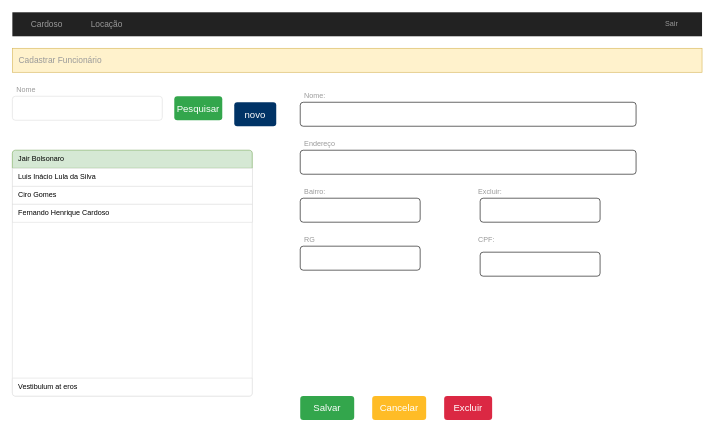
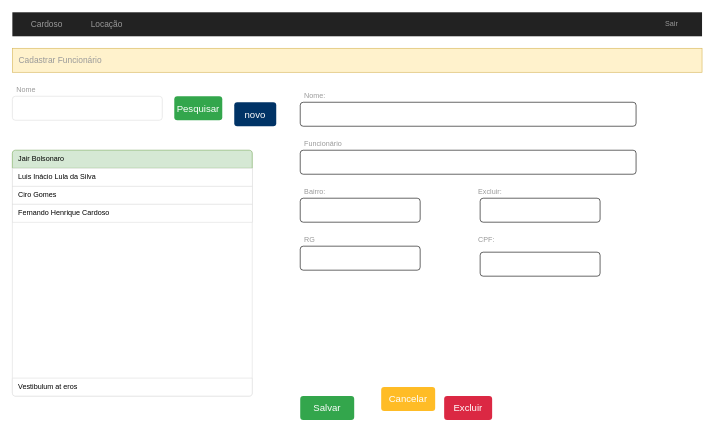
  <mxCell id="0" style=";html=1;" />
  <mxCell id="1" style=";html=1;" parent="0" />
  <mxCell id="2" value="" style="html=1;shadow=0;dashed=0;shape=mxgraph.bootstrap.rect;fillColor=#222222;strokeColor=none;whiteSpace=wrap;rounded=0;fontSize=12;fontColor=#000000;align=center;" parent="1" vertex="1"><mxGeometry x="20" y="20" width="1150" height="40" as="geometry" /></mxCell>
  <mxCell id="3" value="Cardoso" style="html=1;shadow=0;dashed=0;fillColor=none;strokeColor=none;shape=mxgraph.bootstrap.rect;fontColor=#999999;fontSize=14;whiteSpace=wrap;" parent="2" vertex="1"><mxGeometry width="115" height="40" as="geometry" /></mxCell>
  <mxCell id="4" value="Sair" style="html=1;shadow=0;dashed=0;fillColor=none;strokeColor=none;shape=mxgraph.bootstrap.rect;fontColor=#999999;whiteSpace=wrap;" parent="2" vertex="1"><mxGeometry x="1049.375" width="100.625" height="40" as="geometry" /></mxCell>
  <mxCell id="5" value="Locação" style="html=1;shadow=0;dashed=0;fillColor=none;strokeColor=none;shape=mxgraph.bootstrap.rect;fontColor=#999999;fontSize=14;whiteSpace=wrap;" parent="2" vertex="1"><mxGeometry x="100" width="115" height="40" as="geometry" /></mxCell>
  <mxCell id="6" value="Nome" style="html=1;shadow=0;dashed=0;shape=mxgraph.bootstrap.rect;strokeColor=none;fillColor=none;fontColor=#999999;align=left;spacingLeft=5;whiteSpace=wrap;rounded=0;" parent="1" vertex="1"><mxGeometry x="20" y="140" width="200" height="20" as="geometry" /></mxCell>
  <mxCell id="7" value="" style="html=1;shadow=0;dashed=0;shape=mxgraph.bootstrap.rrect;rSize=5;strokeColor=#dddddd;;align=left;spacingLeft=10;fontSize=16;whiteSpace=wrap;rounded=0;" parent="1" vertex="1"><mxGeometry x="20" y="160" width="250" height="40" as="geometry" /></mxCell>
  <mxCell id="8" value="Pesquisar" style="html=1;shadow=0;dashed=0;shape=mxgraph.bootstrap.rrect;rSize=5;strokeColor=none;strokeWidth=1;fillColor=#33A64C;fontColor=#FFFFFF;whiteSpace=wrap;align=center;verticalAlign=middle;spacingLeft=0;fontStyle=0;fontSize=16;spacing=5;" parent="1" vertex="1"><mxGeometry x="290" y="160" width="80" height="40" as="geometry" /></mxCell>
  <mxCell id="9" value="" style="html=1;shadow=0;dashed=0;shape=mxgraph.bootstrap.rrect;rSize=5;strokeColor=#DFDFDF;html=1;whiteSpace=wrap;fillColor=#FFFFFF;fontColor=#000000;" parent="1" vertex="1"><mxGeometry x="20" y="250" width="400" height="410" as="geometry" /></mxCell>
  <mxCell id="10" value="Jair Bolsonaro" style="strokeColor=#82b366;fillColor=#d5e8d4;html=1;shadow=0;dashed=0;shape=mxgraph.bootstrap.topButton;rSize=5;perimeter=none;whiteSpace=wrap;resizeWidth=1;align=left;spacing=10;" parent="9" vertex="1"><mxGeometry width="400" height="30" relative="1" as="geometry" /></mxCell>
  <mxCell id="11" value="Luis Inácio Lula da Silva" style="strokeColor=inherit;fillColor=inherit;gradientColor=inherit;fontColor=inherit;html=1;shadow=0;dashed=0;perimeter=none;whiteSpace=wrap;resizeWidth=1;align=left;spacing=10;" parent="9" vertex="1"><mxGeometry width="400" height="30" relative="1" as="geometry"><mxPoint y="30" as="offset" /></mxGeometry></mxCell>
  <mxCell id="12" value="Ciro Gomes" style="strokeColor=inherit;fillColor=inherit;gradientColor=inherit;fontColor=inherit;html=1;shadow=0;dashed=0;perimeter=none;whiteSpace=wrap;resizeWidth=1;align=left;spacing=10;" parent="9" vertex="1"><mxGeometry width="400" height="30" relative="1" as="geometry"><mxPoint y="60" as="offset" /></mxGeometry></mxCell>
  <mxCell id="13" value="Fernando Henrique Cardoso" style="strokeColor=inherit;fillColor=inherit;gradientColor=inherit;fontColor=inherit;html=1;shadow=0;dashed=0;perimeter=none;whiteSpace=wrap;resizeWidth=1;align=left;spacing=10;" parent="9" vertex="1"><mxGeometry width="400" height="30" relative="1" as="geometry"><mxPoint y="90" as="offset" /></mxGeometry></mxCell>
  <mxCell id="14" value="Vestibulum at eros" style="strokeColor=inherit;fillColor=inherit;gradientColor=inherit;fontColor=inherit;html=1;shadow=0;dashed=0;shape=mxgraph.bootstrap.bottomButton;rSize=5;perimeter=none;whiteSpace=wrap;resizeWidth=1;resizeHeight=0;align=left;spacing=10;" parent="9" vertex="1"><mxGeometry y="1" width="400" height="30" relative="1" as="geometry"><mxPoint y="-30" as="offset" /></mxGeometry></mxCell>
  <mxCell id="15" value="Nome:" style="html=1;shadow=0;dashed=0;shape=mxgraph.bootstrap.rect;strokeColor=none;fillColor=none;fontColor=#999999;align=left;spacingLeft=5;whiteSpace=wrap;rounded=0;" parent="1" vertex="1"><mxGeometry x="500" y="150" width="200" height="20" as="geometry" /></mxCell>
  <mxCell id="16" value="" style="html=1;shadow=0;dashed=0;shape=mxgraph.bootstrap.rrect;rSize=5;;align=left;spacingLeft=10;fontSize=16;whiteSpace=wrap;rounded=0;" parent="1" vertex="1"><mxGeometry x="500" y="170" width="560" height="40" as="geometry" /></mxCell>
- <mxCell id="17" value="Endereço" style="html=1;shadow=0;dashed=0;shape=mxgraph.bootstrap.rect;strokeColor=none;fillColor=none;fontColor=#999999;align=left;spacingLeft=5;whiteSpace=wrap;rounded=0;" parent="1" vertex="1"><mxGeometry x="500" y="230" width="200" height="20" as="geometry" /></mxCell>
+ <mxCell id="17" value="Funcionário" style="html=1;shadow=0;dashed=0;shape=mxgraph.bootstrap.rect;strokeColor=none;fillColor=none;fontColor=#999999;align=left;spacingLeft=5;whiteSpace=wrap;rounded=0;" parent="1" vertex="1"><mxGeometry x="500" y="230" width="200" height="20" as="geometry" /></mxCell>
  <mxCell id="18" value="" style="html=1;shadow=0;dashed=0;shape=mxgraph.bootstrap.rrect;rSize=5;;align=left;spacingLeft=10;fontSize=16;whiteSpace=wrap;rounded=0;" parent="1" vertex="1"><mxGeometry x="500" y="250" width="560" height="40" as="geometry" /></mxCell>
  <mxCell id="19" value="Bairro:" style="html=1;shadow=0;dashed=0;shape=mxgraph.bootstrap.rect;strokeColor=none;fillColor=none;fontColor=#999999;align=left;spacingLeft=5;whiteSpace=wrap;rounded=0;" parent="1" vertex="1"><mxGeometry x="500" y="310" width="200" height="20" as="geometry" /></mxCell>
  <mxCell id="20" value="Salvar" style="html=1;shadow=0;dashed=0;shape=mxgraph.bootstrap.rrect;rSize=5;strokeColor=none;strokeWidth=1;fillColor=#33A64C;fontColor=#FFFFFF;whiteSpace=wrap;align=center;verticalAlign=middle;spacingLeft=0;fontStyle=0;fontSize=16;spacing=5;" parent="1" vertex="1"><mxGeometry x="500" y="660" width="90" height="40" as="geometry" /></mxCell>
- <mxCell id="21" value="Cancelar" style="html=1;shadow=0;dashed=0;shape=mxgraph.bootstrap.rrect;rSize=5;strokeColor=none;strokeWidth=1;fillColor=#FFBC26;fontColor=#FFFFFF;whiteSpace=wrap;align=center;verticalAlign=middle;spacingLeft=0;fontStyle=0;fontSize=16;spacing=5;" parent="1" vertex="1"><mxGeometry x="620" y="660" width="90" height="40" as="geometry" /></mxCell>
+ <mxCell id="21" value="Cancelar" style="html=1;shadow=0;dashed=0;shape=mxgraph.bootstrap.rrect;rSize=5;strokeColor=none;strokeWidth=1;fillColor=#FFBC26;fontColor=#FFFFFF;whiteSpace=wrap;align=center;verticalAlign=middle;spacingLeft=0;fontStyle=0;fontSize=16;spacing=5;" parent="1" vertex="1"><mxGeometry x="635" y="645" width="90" height="40" as="geometry" /></mxCell>
  <mxCell id="22" value="" style="html=1;shadow=0;dashed=0;shape=mxgraph.bootstrap.rect;fillColor=#fff2cc;strokeColor=#d6b656;whiteSpace=wrap;rounded=0;fontSize=12;align=center;" parent="1" vertex="1"><mxGeometry x="20" y="80" width="1150" height="40" as="geometry" /></mxCell>
  <mxCell id="23" value="Cadastrar Funcionário" style="html=1;shadow=0;dashed=0;fillColor=none;strokeColor=none;shape=mxgraph.bootstrap.rect;fontColor=#999999;fontSize=14;whiteSpace=wrap;" parent="22" vertex="1"><mxGeometry width="160" height="40" as="geometry" /></mxCell>
  <mxCell id="24" value="novo" style="html=1;shadow=0;dashed=0;shape=mxgraph.bootstrap.rrect;rSize=5;strokeColor=none;strokeWidth=1;fillColor=#003366;fontColor=#FFFFFF;whiteSpace=wrap;align=center;verticalAlign=middle;spacingLeft=0;fontStyle=0;fontSize=16;spacing=5;" vertex="1" parent="1"><mxGeometry x="390" y="170" width="70" height="40" as="geometry" /></mxCell>
  <mxCell id="25" value="Excluir:" style="html=1;shadow=0;dashed=0;shape=mxgraph.bootstrap.rect;strokeColor=none;fillColor=none;fontColor=#999999;align=left;spacingLeft=5;whiteSpace=wrap;rounded=0;" vertex="1" parent="1"><mxGeometry x="790" y="310" width="200" height="20" as="geometry" /></mxCell>
  <mxCell id="26" value="RG" style="html=1;shadow=0;dashed=0;shape=mxgraph.bootstrap.rect;strokeColor=none;fillColor=none;fontColor=#999999;align=left;spacingLeft=5;whiteSpace=wrap;rounded=0;" vertex="1" parent="1"><mxGeometry x="500" y="390" width="200" height="20" as="geometry" /></mxCell>
  <mxCell id="27" value="CPF:" style="html=1;shadow=0;dashed=0;shape=mxgraph.bootstrap.rect;strokeColor=none;fillColor=none;fontColor=#999999;align=left;spacingLeft=5;whiteSpace=wrap;rounded=0;" vertex="1" parent="1"><mxGeometry x="790" y="390" width="200" height="20" as="geometry" /></mxCell>
  <mxCell id="28" value="" style="html=1;shadow=0;dashed=0;shape=mxgraph.bootstrap.rrect;rSize=5;;align=left;spacingLeft=10;fontSize=16;whiteSpace=wrap;rounded=0;" vertex="1" parent="1"><mxGeometry x="500" y="330" width="200" height="40" as="geometry" /></mxCell>
  <mxCell id="29" value="" style="html=1;shadow=0;dashed=0;shape=mxgraph.bootstrap.rrect;rSize=5;;align=left;spacingLeft=10;fontSize=16;whiteSpace=wrap;rounded=0;" vertex="1" parent="1"><mxGeometry x="800" y="330" width="200" height="40" as="geometry" /></mxCell>
  <mxCell id="30" value="" style="html=1;shadow=0;dashed=0;shape=mxgraph.bootstrap.rrect;rSize=5;;align=left;spacingLeft=10;fontSize=16;whiteSpace=wrap;rounded=0;" vertex="1" parent="1"><mxGeometry x="500" y="410" width="200" height="40" as="geometry" /></mxCell>
  <mxCell id="31" value="" style="html=1;shadow=0;dashed=0;shape=mxgraph.bootstrap.rrect;rSize=5;;align=left;spacingLeft=10;fontSize=16;whiteSpace=wrap;rounded=0;" vertex="1" parent="1"><mxGeometry x="800" y="420" width="200" height="40" as="geometry" /></mxCell>
  <mxCell id="32" value="Excluir" style="html=1;shadow=0;dashed=0;shape=mxgraph.bootstrap.rrect;rSize=5;strokeColor=none;strokeWidth=1;fillColor=#DB2843;fontColor=#FFFFFF;whiteSpace=wrap;align=center;verticalAlign=middle;spacingLeft=0;fontStyle=0;fontSize=16;spacing=5;" vertex="1" parent="1"><mxGeometry x="740" y="660" width="80" height="40" as="geometry" /></mxCell>
